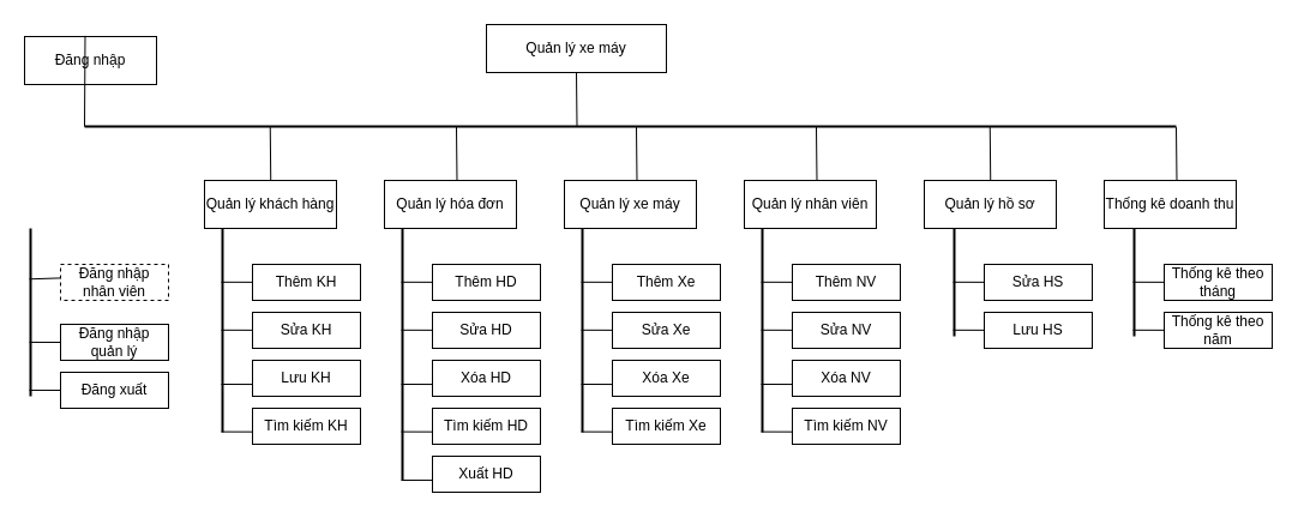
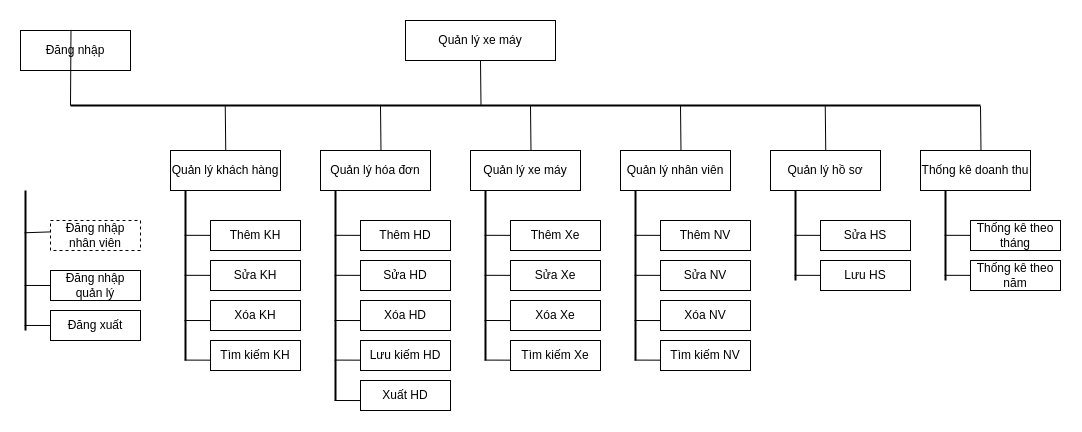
  <mxCell id="0" />
  <mxCell id="1" parent="0" />
  <mxCell id="2" value="Quản lý xe máy" style="rounded=0;whiteSpace=wrap;html=1;" vertex="1" parent="1"><mxGeometry x="405" y="20" width="150" height="40" as="geometry" /></mxCell>
  <mxCell id="3" value="Đăng nhập" style="rounded=0;whiteSpace=wrap;html=1;" vertex="1" parent="1"><mxGeometry x="20" y="30" width="110" height="40" as="geometry" /></mxCell>
  <mxCell id="4" value="Quản lý khách hàng" style="rounded=0;whiteSpace=wrap;html=1;" vertex="1" parent="1"><mxGeometry x="170" y="150" width="110" height="40" as="geometry" /></mxCell>
  <mxCell id="5" value="Quản lý hóa đơn" style="rounded=0;whiteSpace=wrap;html=1;" vertex="1" parent="1"><mxGeometry x="320" y="150" width="110" height="40" as="geometry" /></mxCell>
  <mxCell id="6" value="Quản lý xe máy" style="rounded=0;whiteSpace=wrap;html=1;" vertex="1" parent="1"><mxGeometry x="470" y="150" width="110" height="40" as="geometry" /></mxCell>
  <mxCell id="7" value="Quản lý nhân viên" style="rounded=0;whiteSpace=wrap;html=1;" vertex="1" parent="1"><mxGeometry x="620" y="150" width="110" height="40" as="geometry" /></mxCell>
  <mxCell id="8" value="Quản lý hồ sơ" style="rounded=0;whiteSpace=wrap;html=1;" vertex="1" parent="1"><mxGeometry x="770" y="150" width="110" height="40" as="geometry" /></mxCell>
  <mxCell id="9" value="Thống kê doanh thu" style="rounded=0;whiteSpace=wrap;html=1;" vertex="1" parent="1"><mxGeometry x="920" y="150" width="110" height="40" as="geometry" /></mxCell>
  <mxCell id="10" value="Đăng nhập nhân viên" style="rounded=0;whiteSpace=wrap;html=1;dashed=1;" vertex="1" parent="1"><mxGeometry x="50" y="220" width="90" height="30" as="geometry" /></mxCell>
  <mxCell id="11" value="Đăng nhập quản lý" style="rounded=0;whiteSpace=wrap;html=1;" vertex="1" parent="1"><mxGeometry x="50" y="270" width="90" height="30" as="geometry" /></mxCell>
  <mxCell id="12" value="Đăng xuất" style="rounded=0;whiteSpace=wrap;html=1;" vertex="1" parent="1"><mxGeometry x="50" y="310" width="90" height="30" as="geometry" /></mxCell>
  <mxCell id="13" value="Thêm KH" style="rounded=0;whiteSpace=wrap;html=1;" vertex="1" parent="1"><mxGeometry x="210" y="220" width="90" height="30" as="geometry" /></mxCell>
  <mxCell id="14" value="Sửa KH" style="rounded=0;whiteSpace=wrap;html=1;" vertex="1" parent="1"><mxGeometry x="210" y="260" width="90" height="30" as="geometry" /></mxCell>
- <mxCell id="15" value="Lưu KH" style="rounded=0;whiteSpace=wrap;html=1;" vertex="1" parent="1"><mxGeometry x="210" y="300" width="90" height="30" as="geometry" /></mxCell>
+ <mxCell id="15" value="Xóa KH" style="rounded=0;whiteSpace=wrap;html=1;" vertex="1" parent="1"><mxGeometry x="210" y="300" width="90" height="30" as="geometry" /></mxCell>
  <mxCell id="16" value="Tìm kiếm KH" style="rounded=0;whiteSpace=wrap;html=1;" vertex="1" parent="1"><mxGeometry x="210" y="340" width="90" height="30" as="geometry" /></mxCell>
  <mxCell id="17" value="Thêm HD" style="rounded=0;whiteSpace=wrap;html=1;" vertex="1" parent="1"><mxGeometry x="360" y="220" width="90" height="30" as="geometry" /></mxCell>
  <mxCell id="18" value="Sửa HD" style="rounded=0;whiteSpace=wrap;html=1;" vertex="1" parent="1"><mxGeometry x="360" y="260" width="90" height="30" as="geometry" /></mxCell>
  <mxCell id="19" value="Xóa HD" style="rounded=0;whiteSpace=wrap;html=1;" vertex="1" parent="1"><mxGeometry x="360" y="300" width="90" height="30" as="geometry" /></mxCell>
- <mxCell id="20" value="Tìm kiếm HD" style="rounded=0;whiteSpace=wrap;html=1;" vertex="1" parent="1"><mxGeometry x="360" y="340" width="90" height="30" as="geometry" /></mxCell>
+ <mxCell id="20" value="Lưu kiếm HD" style="rounded=0;whiteSpace=wrap;html=1;" vertex="1" parent="1"><mxGeometry x="360" y="340" width="90" height="30" as="geometry" /></mxCell>
  <mxCell id="21" value="Thêm Xe" style="rounded=0;whiteSpace=wrap;html=1;" vertex="1" parent="1"><mxGeometry x="510" y="220" width="90" height="30" as="geometry" /></mxCell>
  <mxCell id="22" value="Sửa Xe" style="rounded=0;whiteSpace=wrap;html=1;" vertex="1" parent="1"><mxGeometry x="510" y="260" width="90" height="30" as="geometry" /></mxCell>
  <mxCell id="23" value="Xóa Xe" style="rounded=0;whiteSpace=wrap;html=1;" vertex="1" parent="1"><mxGeometry x="510" y="300" width="90" height="30" as="geometry" /></mxCell>
  <mxCell id="24" value="Tìm kiếm Xe" style="rounded=0;whiteSpace=wrap;html=1;" vertex="1" parent="1"><mxGeometry x="510" y="340" width="90" height="30" as="geometry" /></mxCell>
  <mxCell id="25" value="Thêm NV" style="rounded=0;whiteSpace=wrap;html=1;" vertex="1" parent="1"><mxGeometry x="660" y="220" width="90" height="30" as="geometry" /></mxCell>
  <mxCell id="26" value="Sửa NV" style="rounded=0;whiteSpace=wrap;html=1;" vertex="1" parent="1"><mxGeometry x="660" y="260" width="90" height="30" as="geometry" /></mxCell>
  <mxCell id="27" value="Xóa NV" style="rounded=0;whiteSpace=wrap;html=1;" vertex="1" parent="1"><mxGeometry x="660" y="300" width="90" height="30" as="geometry" /></mxCell>
  <mxCell id="28" value="Tìm kiếm NV" style="rounded=0;whiteSpace=wrap;html=1;" vertex="1" parent="1"><mxGeometry x="660" y="340" width="90" height="30" as="geometry" /></mxCell>
  <mxCell id="29" value="Xuất HD" style="rounded=0;whiteSpace=wrap;html=1;" vertex="1" parent="1"><mxGeometry x="360" y="380" width="90" height="30" as="geometry" /></mxCell>
  <mxCell id="30" value="Sửa HS" style="rounded=0;whiteSpace=wrap;html=1;" vertex="1" parent="1"><mxGeometry x="820" y="220" width="90" height="30" as="geometry" /></mxCell>
  <mxCell id="31" value="Lưu HS" style="rounded=0;whiteSpace=wrap;html=1;" vertex="1" parent="1"><mxGeometry x="820" y="260" width="90" height="30" as="geometry" /></mxCell>
  <mxCell id="32" value="Thống kê theo tháng" style="rounded=0;whiteSpace=wrap;html=1;" vertex="1" parent="1"><mxGeometry x="970" y="220" width="90" height="30" as="geometry" /></mxCell>
  <mxCell id="33" value="Thống kê theo năm" style="rounded=0;whiteSpace=wrap;html=1;" vertex="1" parent="1"><mxGeometry x="970" y="260" width="90" height="30" as="geometry" /></mxCell>
  <mxCell id="34" value="" style="line;strokeWidth=2;direction=south;html=1;" vertex="1" parent="1"><mxGeometry x="20" y="190" width="10" height="140" as="geometry" /></mxCell>
  <mxCell id="35" value="" style="endArrow=none;html=1;rounded=0;exitX=0.302;exitY=0.6;exitDx=0;exitDy=0;exitPerimeter=0;entryX=0;entryY=0.38;entryDx=0;entryDy=0;entryPerimeter=0;" edge="1" parent="1" source="34" target="10"><mxGeometry relative="1" as="geometry"><mxPoint x="30" y="240" as="sourcePoint" /><mxPoint x="170" y="240" as="targetPoint" /></mxGeometry></mxCell>
  <mxCell id="36" value="" style="endArrow=none;html=1;rounded=0;exitX=0.302;exitY=0.6;exitDx=0;exitDy=0;exitPerimeter=0;entryX=0;entryY=0.38;entryDx=0;entryDy=0;entryPerimeter=0;" edge="1" parent="1"><mxGeometry relative="1" as="geometry"><mxPoint x="24" y="284.94" as="sourcePoint" /><mxPoint x="50" y="285" as="targetPoint" /></mxGeometry></mxCell>
  <mxCell id="37" value="" style="endArrow=none;html=1;rounded=0;exitX=0.302;exitY=0.6;exitDx=0;exitDy=0;exitPerimeter=0;entryX=0;entryY=0.38;entryDx=0;entryDy=0;entryPerimeter=0;" edge="1" parent="1"><mxGeometry relative="1" as="geometry"><mxPoint x="24" y="324.94" as="sourcePoint" /><mxPoint x="50" y="325" as="targetPoint" /></mxGeometry></mxCell>
  <mxCell id="38" value="" style="line;strokeWidth=2;direction=south;html=1;" vertex="1" parent="1"><mxGeometry x="180" y="190" width="10" height="170" as="geometry" /></mxCell>
  <mxCell id="39" value="" style="endArrow=none;html=1;rounded=0;exitX=0.302;exitY=0.6;exitDx=0;exitDy=0;exitPerimeter=0;entryX=0;entryY=0.38;entryDx=0;entryDy=0;entryPerimeter=0;" edge="1" parent="1"><mxGeometry relative="1" as="geometry"><mxPoint x="184" y="359.6" as="sourcePoint" /><mxPoint x="210" y="359.66" as="targetPoint" /></mxGeometry></mxCell>
  <mxCell id="40" value="" style="endArrow=none;html=1;rounded=0;exitX=0.302;exitY=0.6;exitDx=0;exitDy=0;exitPerimeter=0;entryX=0;entryY=0.38;entryDx=0;entryDy=0;entryPerimeter=0;" edge="1" parent="1"><mxGeometry relative="1" as="geometry"><mxPoint x="184" y="320" as="sourcePoint" /><mxPoint x="210" y="320.06" as="targetPoint" /></mxGeometry></mxCell>
  <mxCell id="41" value="" style="endArrow=none;html=1;rounded=0;exitX=0.302;exitY=0.6;exitDx=0;exitDy=0;exitPerimeter=0;entryX=0;entryY=0.38;entryDx=0;entryDy=0;entryPerimeter=0;" edge="1" parent="1"><mxGeometry relative="1" as="geometry"><mxPoint x="184" y="274.8" as="sourcePoint" /><mxPoint x="210" y="274.86" as="targetPoint" /></mxGeometry></mxCell>
  <mxCell id="42" value="" style="endArrow=none;html=1;rounded=0;exitX=0.302;exitY=0.6;exitDx=0;exitDy=0;exitPerimeter=0;entryX=0;entryY=0.38;entryDx=0;entryDy=0;entryPerimeter=0;" edge="1" parent="1"><mxGeometry relative="1" as="geometry"><mxPoint x="184" y="234.8" as="sourcePoint" /><mxPoint x="210" y="234.86" as="targetPoint" /></mxGeometry></mxCell>
  <mxCell id="43" value="" style="line;strokeWidth=2;direction=south;html=1;" vertex="1" parent="1"><mxGeometry x="330" y="190" width="10" height="210" as="geometry" /></mxCell>
  <mxCell id="44" value="" style="endArrow=none;html=1;rounded=0;exitX=0.302;exitY=0.6;exitDx=0;exitDy=0;exitPerimeter=0;entryX=0;entryY=0.38;entryDx=0;entryDy=0;entryPerimeter=0;" edge="1" parent="1"><mxGeometry relative="1" as="geometry"><mxPoint x="334" y="359.6" as="sourcePoint" /><mxPoint x="360" y="359.66" as="targetPoint" /></mxGeometry></mxCell>
  <mxCell id="45" value="" style="endArrow=none;html=1;rounded=0;exitX=0.302;exitY=0.6;exitDx=0;exitDy=0;exitPerimeter=0;entryX=0;entryY=0.38;entryDx=0;entryDy=0;entryPerimeter=0;" edge="1" parent="1"><mxGeometry relative="1" as="geometry"><mxPoint x="334" y="320" as="sourcePoint" /><mxPoint x="360" y="320.06" as="targetPoint" /></mxGeometry></mxCell>
  <mxCell id="46" value="" style="endArrow=none;html=1;rounded=0;exitX=0.302;exitY=0.6;exitDx=0;exitDy=0;exitPerimeter=0;entryX=0;entryY=0.38;entryDx=0;entryDy=0;entryPerimeter=0;" edge="1" parent="1"><mxGeometry relative="1" as="geometry"><mxPoint x="334" y="274.8" as="sourcePoint" /><mxPoint x="360" y="274.86" as="targetPoint" /></mxGeometry></mxCell>
  <mxCell id="47" value="" style="endArrow=none;html=1;rounded=0;exitX=0.302;exitY=0.6;exitDx=0;exitDy=0;exitPerimeter=0;entryX=0;entryY=0.38;entryDx=0;entryDy=0;entryPerimeter=0;" edge="1" parent="1"><mxGeometry relative="1" as="geometry"><mxPoint x="334" y="234.8" as="sourcePoint" /><mxPoint x="360" y="234.86" as="targetPoint" /></mxGeometry></mxCell>
  <mxCell id="48" value="" style="endArrow=none;html=1;rounded=0;exitX=0.302;exitY=0.6;exitDx=0;exitDy=0;exitPerimeter=0;entryX=0;entryY=0.38;entryDx=0;entryDy=0;entryPerimeter=0;" edge="1" parent="1"><mxGeometry relative="1" as="geometry"><mxPoint x="334" y="400" as="sourcePoint" /><mxPoint x="360" y="400.06" as="targetPoint" /></mxGeometry></mxCell>
  <mxCell id="49" value="" style="line;strokeWidth=2;direction=south;html=1;" vertex="1" parent="1"><mxGeometry x="480" y="190" width="10" height="170" as="geometry" /></mxCell>
  <mxCell id="50" value="" style="endArrow=none;html=1;rounded=0;exitX=0.302;exitY=0.6;exitDx=0;exitDy=0;exitPerimeter=0;entryX=0;entryY=0.38;entryDx=0;entryDy=0;entryPerimeter=0;" edge="1" parent="1"><mxGeometry relative="1" as="geometry"><mxPoint x="484" y="359.6" as="sourcePoint" /><mxPoint x="510" y="359.66" as="targetPoint" /></mxGeometry></mxCell>
  <mxCell id="51" value="" style="endArrow=none;html=1;rounded=0;exitX=0.302;exitY=0.6;exitDx=0;exitDy=0;exitPerimeter=0;entryX=0;entryY=0.38;entryDx=0;entryDy=0;entryPerimeter=0;" edge="1" parent="1"><mxGeometry relative="1" as="geometry"><mxPoint x="484" y="320" as="sourcePoint" /><mxPoint x="510" y="320.06" as="targetPoint" /></mxGeometry></mxCell>
  <mxCell id="52" value="" style="endArrow=none;html=1;rounded=0;exitX=0.302;exitY=0.6;exitDx=0;exitDy=0;exitPerimeter=0;entryX=0;entryY=0.38;entryDx=0;entryDy=0;entryPerimeter=0;" edge="1" parent="1"><mxGeometry relative="1" as="geometry"><mxPoint x="484" y="274.8" as="sourcePoint" /><mxPoint x="510" y="274.86" as="targetPoint" /></mxGeometry></mxCell>
  <mxCell id="53" value="" style="endArrow=none;html=1;rounded=0;exitX=0.302;exitY=0.6;exitDx=0;exitDy=0;exitPerimeter=0;entryX=0;entryY=0.38;entryDx=0;entryDy=0;entryPerimeter=0;" edge="1" parent="1"><mxGeometry relative="1" as="geometry"><mxPoint x="484" y="234.8" as="sourcePoint" /><mxPoint x="510" y="234.86" as="targetPoint" /></mxGeometry></mxCell>
  <mxCell id="54" value="" style="line;strokeWidth=2;direction=south;html=1;" vertex="1" parent="1"><mxGeometry x="630" y="190" width="10" height="170" as="geometry" /></mxCell>
  <mxCell id="55" value="" style="endArrow=none;html=1;rounded=0;exitX=0.302;exitY=0.6;exitDx=0;exitDy=0;exitPerimeter=0;entryX=0;entryY=0.38;entryDx=0;entryDy=0;entryPerimeter=0;" edge="1" parent="1"><mxGeometry relative="1" as="geometry"><mxPoint x="634" y="359.6" as="sourcePoint" /><mxPoint x="660" y="359.66" as="targetPoint" /></mxGeometry></mxCell>
  <mxCell id="56" value="" style="endArrow=none;html=1;rounded=0;exitX=0.302;exitY=0.6;exitDx=0;exitDy=0;exitPerimeter=0;entryX=0;entryY=0.38;entryDx=0;entryDy=0;entryPerimeter=0;" edge="1" parent="1"><mxGeometry relative="1" as="geometry"><mxPoint x="634" y="320" as="sourcePoint" /><mxPoint x="660" y="320.06" as="targetPoint" /></mxGeometry></mxCell>
  <mxCell id="57" value="" style="endArrow=none;html=1;rounded=0;exitX=0.302;exitY=0.6;exitDx=0;exitDy=0;exitPerimeter=0;entryX=0;entryY=0.38;entryDx=0;entryDy=0;entryPerimeter=0;" edge="1" parent="1"><mxGeometry relative="1" as="geometry"><mxPoint x="634" y="274.8" as="sourcePoint" /><mxPoint x="660" y="274.86" as="targetPoint" /></mxGeometry></mxCell>
  <mxCell id="58" value="" style="endArrow=none;html=1;rounded=0;exitX=0.302;exitY=0.6;exitDx=0;exitDy=0;exitPerimeter=0;entryX=0;entryY=0.38;entryDx=0;entryDy=0;entryPerimeter=0;" edge="1" parent="1"><mxGeometry relative="1" as="geometry"><mxPoint x="634" y="234.8" as="sourcePoint" /><mxPoint x="660" y="234.86" as="targetPoint" /></mxGeometry></mxCell>
  <mxCell id="59" value="" style="line;strokeWidth=2;direction=south;html=1;" vertex="1" parent="1"><mxGeometry x="790" y="190" width="10" height="90" as="geometry" /></mxCell>
  <mxCell id="60" value="" style="endArrow=none;html=1;rounded=0;exitX=0.302;exitY=0.6;exitDx=0;exitDy=0;exitPerimeter=0;entryX=0;entryY=0.38;entryDx=0;entryDy=0;entryPerimeter=0;" edge="1" parent="1"><mxGeometry relative="1" as="geometry"><mxPoint x="794" y="274.8" as="sourcePoint" /><mxPoint x="820" y="274.86" as="targetPoint" /></mxGeometry></mxCell>
  <mxCell id="61" value="" style="endArrow=none;html=1;rounded=0;exitX=0.302;exitY=0.6;exitDx=0;exitDy=0;exitPerimeter=0;entryX=0;entryY=0.38;entryDx=0;entryDy=0;entryPerimeter=0;" edge="1" parent="1"><mxGeometry relative="1" as="geometry"><mxPoint x="794" y="234.8" as="sourcePoint" /><mxPoint x="820" y="234.86" as="targetPoint" /></mxGeometry></mxCell>
  <mxCell id="62" value="" style="line;strokeWidth=2;direction=south;html=1;" vertex="1" parent="1"><mxGeometry x="940" y="190" width="10" height="90" as="geometry" /></mxCell>
  <mxCell id="63" value="" style="endArrow=none;html=1;rounded=0;exitX=0.302;exitY=0.6;exitDx=0;exitDy=0;exitPerimeter=0;entryX=0;entryY=0.38;entryDx=0;entryDy=0;entryPerimeter=0;" edge="1" parent="1"><mxGeometry relative="1" as="geometry"><mxPoint x="944" y="274.8" as="sourcePoint" /><mxPoint x="970" y="274.86" as="targetPoint" /></mxGeometry></mxCell>
  <mxCell id="64" value="" style="endArrow=none;html=1;rounded=0;exitX=0.302;exitY=0.6;exitDx=0;exitDy=0;exitPerimeter=0;entryX=0;entryY=0.38;entryDx=0;entryDy=0;entryPerimeter=0;" edge="1" parent="1"><mxGeometry relative="1" as="geometry"><mxPoint x="944" y="234.8" as="sourcePoint" /><mxPoint x="970" y="234.86" as="targetPoint" /></mxGeometry></mxCell>
  <mxCell id="65" value="" style="line;strokeWidth=2;html=1;" vertex="1" parent="1"><mxGeometry x="70" y="100" width="910" height="10" as="geometry" /></mxCell>
  <mxCell id="66" value="" style="endArrow=none;html=1;rounded=0;exitX=0.459;exitY=-0.015;exitDx=0;exitDy=0;exitPerimeter=0;entryX=0;entryY=0.5;entryDx=0;entryDy=0;entryPerimeter=0;" edge="1" parent="1" source="3" target="65"><mxGeometry relative="1" as="geometry"><mxPoint x="100" y="130" as="sourcePoint" /><mxPoint x="260" y="130" as="targetPoint" /></mxGeometry></mxCell>
  <mxCell id="67" value="" style="endArrow=none;html=1;rounded=0;exitX=0.459;exitY=-0.015;exitDx=0;exitDy=0;exitPerimeter=0;entryX=0;entryY=0.5;entryDx=0;entryDy=0;entryPerimeter=0;" edge="1" parent="1"><mxGeometry relative="1" as="geometry"><mxPoint x="225.24" y="150" as="sourcePoint" /><mxPoint x="224.75" y="105.6" as="targetPoint" /></mxGeometry></mxCell>
  <mxCell id="68" value="" style="endArrow=none;html=1;rounded=0;exitX=0.459;exitY=-0.015;exitDx=0;exitDy=0;exitPerimeter=0;entryX=0;entryY=0.5;entryDx=0;entryDy=0;entryPerimeter=0;" edge="1" parent="1"><mxGeometry relative="1" as="geometry"><mxPoint x="380.49" y="150" as="sourcePoint" /><mxPoint x="380" y="105.6" as="targetPoint" /></mxGeometry></mxCell>
  <mxCell id="69" value="" style="endArrow=none;html=1;rounded=0;exitX=0.459;exitY=-0.015;exitDx=0;exitDy=0;exitPerimeter=0;entryX=0;entryY=0.5;entryDx=0;entryDy=0;entryPerimeter=0;" edge="1" parent="1"><mxGeometry relative="1" as="geometry"><mxPoint x="530.49" y="150" as="sourcePoint" /><mxPoint x="530" y="105.6" as="targetPoint" /></mxGeometry></mxCell>
  <mxCell id="70" value="" style="endArrow=none;html=1;rounded=0;exitX=0.459;exitY=-0.015;exitDx=0;exitDy=0;exitPerimeter=0;entryX=0;entryY=0.5;entryDx=0;entryDy=0;entryPerimeter=0;" edge="1" parent="1"><mxGeometry relative="1" as="geometry"><mxPoint x="680.49" y="150" as="sourcePoint" /><mxPoint x="680" y="105.6" as="targetPoint" /></mxGeometry></mxCell>
  <mxCell id="71" value="" style="endArrow=none;html=1;rounded=0;exitX=0.459;exitY=-0.015;exitDx=0;exitDy=0;exitPerimeter=0;entryX=0;entryY=0.5;entryDx=0;entryDy=0;entryPerimeter=0;" edge="1" parent="1"><mxGeometry relative="1" as="geometry"><mxPoint x="825.24" y="150" as="sourcePoint" /><mxPoint x="824.75" y="105.6" as="targetPoint" /></mxGeometry></mxCell>
  <mxCell id="72" value="" style="endArrow=none;html=1;rounded=0;exitX=0.459;exitY=-0.015;exitDx=0;exitDy=0;exitPerimeter=0;entryX=0;entryY=0.5;entryDx=0;entryDy=0;entryPerimeter=0;" edge="1" parent="1"><mxGeometry relative="1" as="geometry"><mxPoint x="980.49" y="150" as="sourcePoint" /><mxPoint x="980" y="105.6" as="targetPoint" /></mxGeometry></mxCell>
  <mxCell id="73" value="" style="endArrow=none;html=1;rounded=0;exitX=0.459;exitY=-0.015;exitDx=0;exitDy=0;exitPerimeter=0;entryX=0;entryY=0.5;entryDx=0;entryDy=0;entryPerimeter=0;" edge="1" parent="1"><mxGeometry relative="1" as="geometry"><mxPoint x="480.49" y="104.4" as="sourcePoint" /><mxPoint x="480" y="60" as="targetPoint" /></mxGeometry></mxCell>
